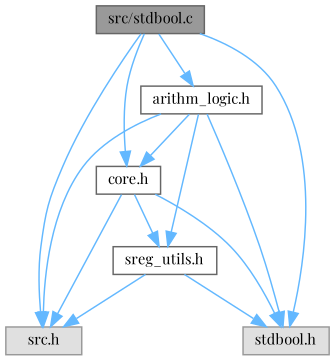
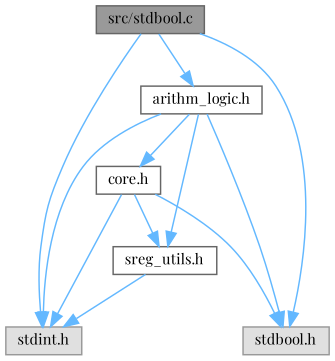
  digraph {
    fontname="Playfair Display"
    node [color=grey40 fillcolor=white fontname="Playfair Display" fontsize=10 shape=box style=filled]
    edge [color=steelblue1 fontname="Playfair Display" fontsize=10 labelfontname=Helvetica labelfontsize=10 style=solid]
    n1 [color=gray40 fillcolor=grey60 fontcolor=black height=0.2 label="src/stdbool.c" width=0.4]
-   n2 [color=grey60 fillcolor="#E0E0E0" height=0.2 label="src.h" width=0.4]
+   n2 [color=grey60 fillcolor="#E0E0E0" height=0.2 label="stdint.h" width=0.4]
    n3 [color=grey60 fillcolor="#E0E0E0" height=0.2 label="stdbool.h" width=0.4]
    n4 [height=0.2 label="core.h" width=0.4]
    n5 [height=0.2 label="arithm_logic.h" width=0.4]
    n6 [height=0.2 label="sreg_utils.h" width=0.4]
    n1 -> n2
    n1 -> n3
-   n1 -> n4
    n1 -> n5
    n4 -> n2
    n4 -> n3
    n4 -> n6
    n5 -> n2
    n5 -> n3
    n5 -> n4
    n5 -> n6
    n6 -> n2
-   n6 -> n3
  }
